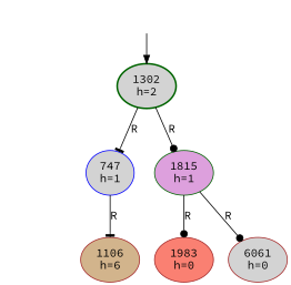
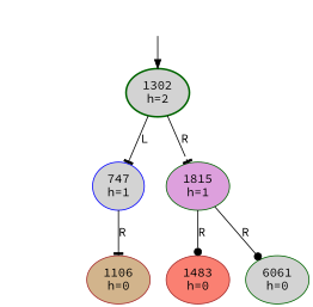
  digraph {
    fontname="Source Code Pro"
    node [fontname="Source Code Pro" style=filled color=darkgreen fillcolor=lightgrey]
    edge [arrowhead=dot fontname="Source Code Pro"]
    DUMMY [style=invis color="" fillcolor=""]
    n2 [label="1302\nh=2" penwidth=2]
    n3 [color=blue label="747\nh=1"]
    n4 [fillcolor=plum label="1815\nh=1"]
    L_747 [style=invis color="" fillcolor=""]
-   n6 [color=brown fillcolor=tan label="1106\nh=6"]
-   n7 [color=brown fillcolor=salmon label="1983\nh=0"]
-   n8 [color=brown label="6061\nh=0"]
+   n6 [color=brown fillcolor=tan label="1106\nh=0"]
+   n7 [color=brown fillcolor=salmon label="1483\nh=0"]
+   n8 [label="6061\nh=0"]
    DUMMY -> n2 [arrowhead=normal]
-   n2 -> n3 [arrowhead=tee label=R]
-   n2 -> n4 [label=R]
+   n2 -> n3 [arrowhead=tee label=L]
+   n2 -> n4 [arrowhead=tee label=R]
    n3 -> L_747 [style=invis arrowhead=""]
    n3 -> n6 [arrowhead=tee label=R]
    n4 -> n7 [label=R]
    n4 -> n8 [label=R]
  }
